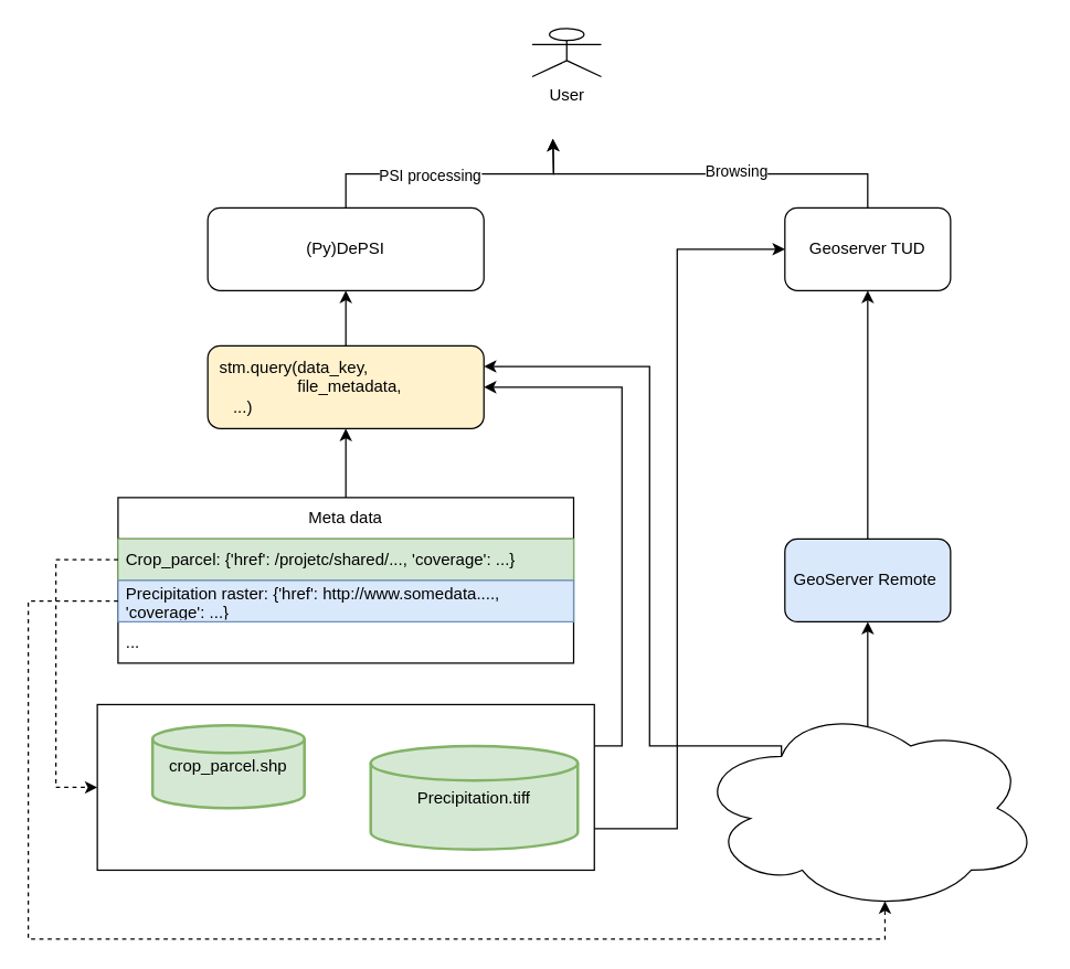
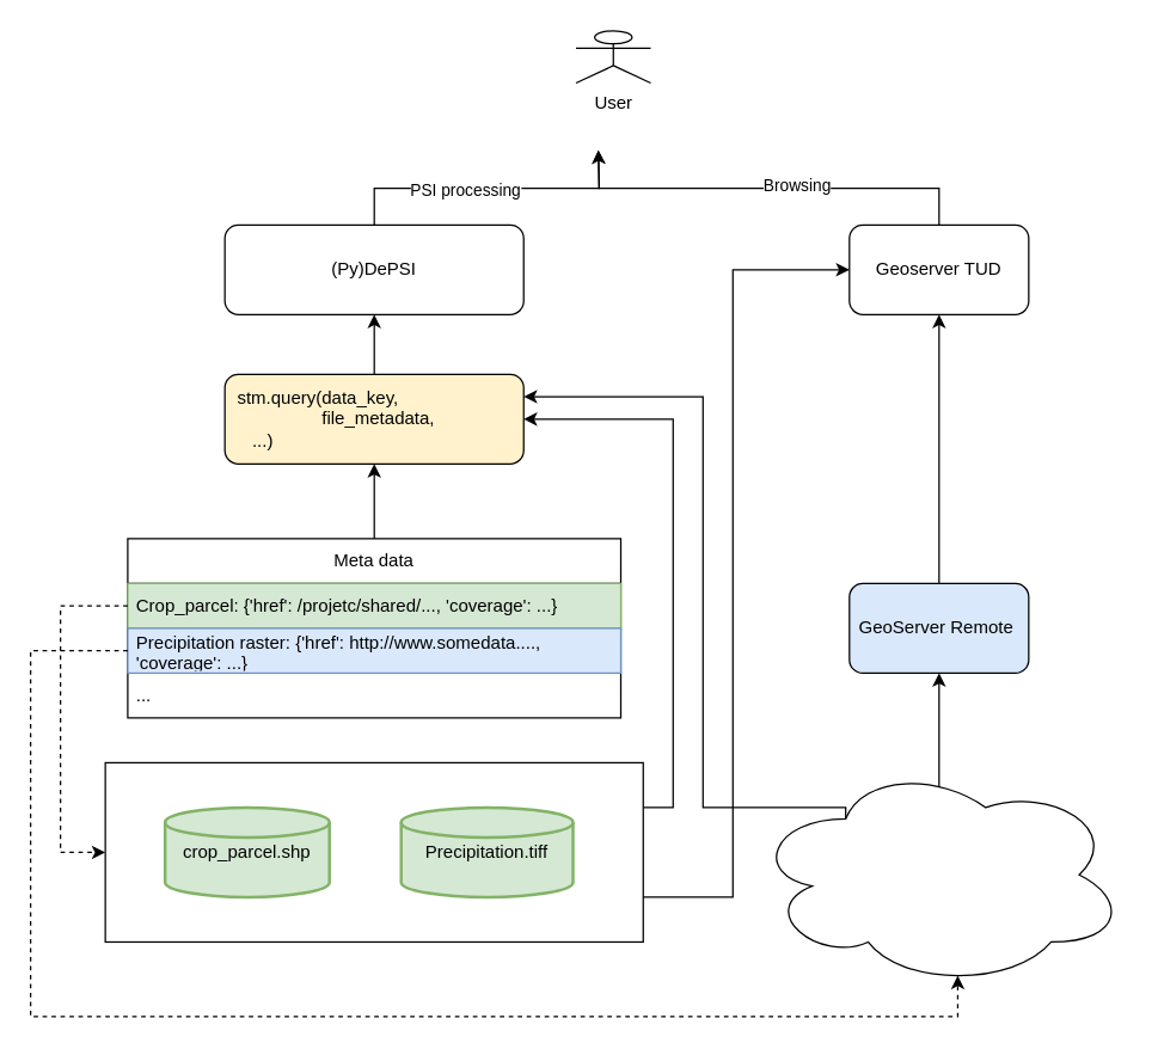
  <mxCell id="0" />
  <mxCell id="1" parent="0" />
  <mxCell id="2" style="edgeStyle=orthogonalEdgeStyle;rounded=0;orthogonalLoop=1;jettySize=auto;html=1;exitX=1;exitY=0.25;exitDx=0;exitDy=0;entryX=1;entryY=0.5;entryDx=0;entryDy=0;" edge="1" parent="1" source="16" target="5"><mxGeometry relative="1" as="geometry"><Array as="points"><mxPoint x="450" y="540" /><mxPoint x="450" y="280" /></Array></mxGeometry></mxCell>
  <mxCell id="3" value="" style="edgeStyle=orthogonalEdgeStyle;rounded=0;orthogonalLoop=1;jettySize=auto;html=1;exitX=0.534;exitY=0.138;exitDx=0;exitDy=0;exitPerimeter=0;" edge="1" parent="1" source="25" target="23"><mxGeometry relative="1" as="geometry"><Array as="points"><mxPoint x="628" y="541" /></Array></mxGeometry></mxCell>
  <mxCell id="4" value="" style="edgeStyle=orthogonalEdgeStyle;rounded=0;orthogonalLoop=1;jettySize=auto;html=1;" edge="1" parent="1" source="5" target="13"><mxGeometry relative="1" as="geometry" /></mxCell>
  <mxCell id="5" value="&amp;nbsp; stm.query(data_key,&lt;br&gt;&amp;nbsp; &amp;nbsp; &amp;nbsp; &amp;nbsp; &amp;nbsp; &amp;nbsp; &amp;nbsp; &amp;nbsp; &amp;nbsp; &amp;nbsp;file_metadata,&lt;br&gt;&lt;span style=&quot;white-space: pre;&quot;&gt; &lt;/span&gt;&lt;span style=&quot;white-space: pre;&quot;&gt; &lt;/span&gt;&amp;nbsp;&amp;nbsp;&amp;nbsp;...)" style="rounded=1;whiteSpace=wrap;html=1;align=left;fillColor=#fff2cc;" vertex="1" parent="1"><mxGeometry x="150" y="250" width="200" height="60" as="geometry" /></mxCell>
  <mxCell id="6" value="" style="edgeStyle=orthogonalEdgeStyle;rounded=0;orthogonalLoop=1;jettySize=auto;html=1;" edge="1" parent="1" source="7" target="5"><mxGeometry relative="1" as="geometry" /></mxCell>
  <mxCell id="7" value="Meta data" style="swimlane;fontStyle=0;childLayout=stackLayout;horizontal=1;startSize=30;horizontalStack=0;resizeParent=1;resizeParentMax=0;resizeLast=0;collapsible=1;marginBottom=0;whiteSpace=wrap;html=1;" vertex="1" parent="1"><mxGeometry x="85" y="360" width="330" height="120" as="geometry" /></mxCell>
  <mxCell id="8" value="Crop_parcel: {'href': /projetc/shared/..., 'coverage': ...}" style="text;strokeColor=#82b366;fillColor=#d5e8d4;align=left;verticalAlign=middle;spacingLeft=4;spacingRight=4;overflow=hidden;points=[[0,0.5],[1,0.5]];portConstraint=eastwest;rotatable=0;whiteSpace=wrap;html=1;" vertex="1" parent="7"><mxGeometry y="30" width="330" height="30" as="geometry" /></mxCell>
  <mxCell id="9" value="Precipitation raster: {'href': http://www.somedata...., 'coverage': ...}" style="text;strokeColor=#6c8ebf;fillColor=#dae8fc;align=left;verticalAlign=middle;spacingLeft=4;spacingRight=4;overflow=hidden;points=[[0,0.5],[1,0.5]];portConstraint=eastwest;rotatable=0;whiteSpace=wrap;html=1;" vertex="1" parent="7"><mxGeometry y="60" width="330" height="30" as="geometry" /></mxCell>
  <mxCell id="10" value="..." style="text;strokeColor=none;fillColor=none;align=left;verticalAlign=middle;spacingLeft=4;spacingRight=4;overflow=hidden;points=[[0,0.5],[1,0.5]];portConstraint=eastwest;rotatable=0;whiteSpace=wrap;html=1;" vertex="1" parent="7"><mxGeometry y="90" width="330" height="30" as="geometry" /></mxCell>
  <mxCell id="11" style="edgeStyle=orthogonalEdgeStyle;rounded=0;orthogonalLoop=1;jettySize=auto;html=1;exitX=0.5;exitY=0;exitDx=0;exitDy=0;" edge="1" parent="1" source="13"><mxGeometry relative="1" as="geometry"><mxPoint x="400" y="100" as="targetPoint" /></mxGeometry></mxCell>
  <mxCell id="12" value="PSI processing" style="edgeLabel;html=1;align=center;verticalAlign=middle;resizable=0;points=[];" vertex="1" connectable="0" parent="11"><mxGeometry x="-0.343" y="-1" relative="1" as="geometry"><mxPoint x="19" as="offset" /></mxGeometry></mxCell>
  <mxCell id="13" value="(Py)DePSI" style="rounded=1;whiteSpace=wrap;html=1;align=center;" vertex="1" parent="1"><mxGeometry x="150" y="150" width="200" height="60" as="geometry" /></mxCell>
  <mxCell id="14" value="User" style="shape=umlActor;verticalLabelPosition=bottom;verticalAlign=top;html=1;outlineConnect=0;" vertex="1" parent="1"><mxGeometry x="385" y="20" width="50" height="35" as="geometry" /></mxCell>
  <mxCell id="15" value="" style="group" vertex="1" connectable="0" parent="1"><mxGeometry x="70" y="510" width="360" height="120" as="geometry" /></mxCell>
  <mxCell id="16" value="" style="rounded=0;whiteSpace=wrap;html=1;" vertex="1" parent="15"><mxGeometry width="360" height="120" as="geometry" /></mxCell>
- <mxCell id="17" value="crop_parcel.shp" style="strokeWidth=2;html=1;shape=mxgraph.flowchart.database;whiteSpace=wrap;verticalAlign=middle;fillColor=#d5e8d4;strokeColor=#82b366;" vertex="1" parent="15"><mxGeometry x="40" y="15" width="110" height="60" as="geometry" /></mxCell>
- <mxCell id="18" value="Precipitation.tiff" style="strokeWidth=2;html=1;shape=mxgraph.flowchart.database;whiteSpace=wrap;fillColor=#d5e8d4;strokeColor=#82b366;" vertex="1" parent="15"><mxGeometry x="198" y="30" width="150" height="75" as="geometry" /></mxCell>
+ <mxCell id="17" value="crop_parcel.shp" style="strokeWidth=2;html=1;shape=mxgraph.flowchart.database;whiteSpace=wrap;verticalAlign=middle;fillColor=#d5e8d4;strokeColor=#82b366;" vertex="1" parent="15"><mxGeometry x="40" y="30" width="110" height="60" as="geometry" /></mxCell>
+ <mxCell id="18" value="Precipitation.tiff" style="strokeWidth=2;html=1;shape=mxgraph.flowchart.database;whiteSpace=wrap;fillColor=#d5e8d4;strokeColor=#82b366;" vertex="1" parent="15"><mxGeometry x="198" y="30" width="115" height="60" as="geometry" /></mxCell>
  <mxCell id="19" style="edgeStyle=orthogonalEdgeStyle;rounded=0;orthogonalLoop=1;jettySize=auto;html=1;exitX=0.5;exitY=0;exitDx=0;exitDy=0;" edge="1" parent="1" source="21"><mxGeometry relative="1" as="geometry"><mxPoint x="400" y="100" as="targetPoint" /></mxGeometry></mxCell>
  <mxCell id="20" value="Browsing" style="edgeLabel;html=1;align=center;verticalAlign=middle;resizable=0;points=[];" vertex="1" connectable="0" parent="19"><mxGeometry x="-0.134" y="-2" relative="1" as="geometry"><mxPoint as="offset" /></mxGeometry></mxCell>
  <mxCell id="21" value="Geoserver TUD" style="rounded=1;whiteSpace=wrap;html=1;" vertex="1" parent="1"><mxGeometry x="568" y="150" width="120" height="60" as="geometry" /></mxCell>
  <mxCell id="22" style="edgeStyle=orthogonalEdgeStyle;rounded=0;orthogonalLoop=1;jettySize=auto;html=1;exitX=0.5;exitY=0;exitDx=0;exitDy=0;entryX=0.5;entryY=1;entryDx=0;entryDy=0;" edge="1" parent="1" source="23" target="21"><mxGeometry relative="1" as="geometry" /></mxCell>
  <mxCell id="23" value="GeoServer Remote&amp;nbsp;" style="rounded=1;whiteSpace=wrap;html=1;fillColor=#dae8fc;" vertex="1" parent="1"><mxGeometry x="568" y="390" width="120" height="60" as="geometry" /></mxCell>
  <mxCell id="24" value="" style="group" vertex="1" connectable="0" parent="1"><mxGeometry x="503" y="510" width="250" height="150" as="geometry" /></mxCell>
  <mxCell id="25" value="" style="ellipse;shape=cloud;whiteSpace=wrap;html=1;" vertex="1" parent="24"><mxGeometry width="250" height="150" as="geometry" /></mxCell>
  <mxCell id="26" style="edgeStyle=orthogonalEdgeStyle;rounded=0;orthogonalLoop=1;jettySize=auto;html=1;exitX=0.25;exitY=0.25;exitDx=0;exitDy=0;exitPerimeter=0;entryX=1;entryY=0.25;entryDx=0;entryDy=0;" edge="1" parent="1" source="25" target="5"><mxGeometry relative="1" as="geometry"><Array as="points"><mxPoint x="566" y="540" /><mxPoint x="470" y="540" /><mxPoint x="470" y="265" /></Array></mxGeometry></mxCell>
  <mxCell id="27" style="edgeStyle=orthogonalEdgeStyle;rounded=0;orthogonalLoop=1;jettySize=auto;html=1;exitX=0;exitY=0.5;exitDx=0;exitDy=0;entryX=0;entryY=0.5;entryDx=0;entryDy=0;dashed=1;" edge="1" parent="1" source="8" target="16"><mxGeometry relative="1" as="geometry"><Array as="points"><mxPoint x="40" y="405" /><mxPoint x="40" y="570" /></Array></mxGeometry></mxCell>
  <mxCell id="28" style="edgeStyle=orthogonalEdgeStyle;rounded=0;orthogonalLoop=1;jettySize=auto;html=1;exitX=1;exitY=0.75;exitDx=0;exitDy=0;entryX=0;entryY=0.5;entryDx=0;entryDy=0;" edge="1" parent="1" source="16" target="21"><mxGeometry relative="1" as="geometry"><Array as="points"><mxPoint x="490" y="600" /><mxPoint x="490" y="180" /></Array></mxGeometry></mxCell>
  <mxCell id="29" style="edgeStyle=orthogonalEdgeStyle;rounded=0;orthogonalLoop=1;jettySize=auto;html=1;exitX=0;exitY=0.5;exitDx=0;exitDy=0;entryX=0.55;entryY=0.95;entryDx=0;entryDy=0;entryPerimeter=0;dashed=1;" edge="1" parent="1" source="9" target="25"><mxGeometry relative="1" as="geometry"><Array as="points"><mxPoint x="20" y="435" /><mxPoint x="20" y="680" /><mxPoint x="641" y="680" /></Array></mxGeometry></mxCell>
